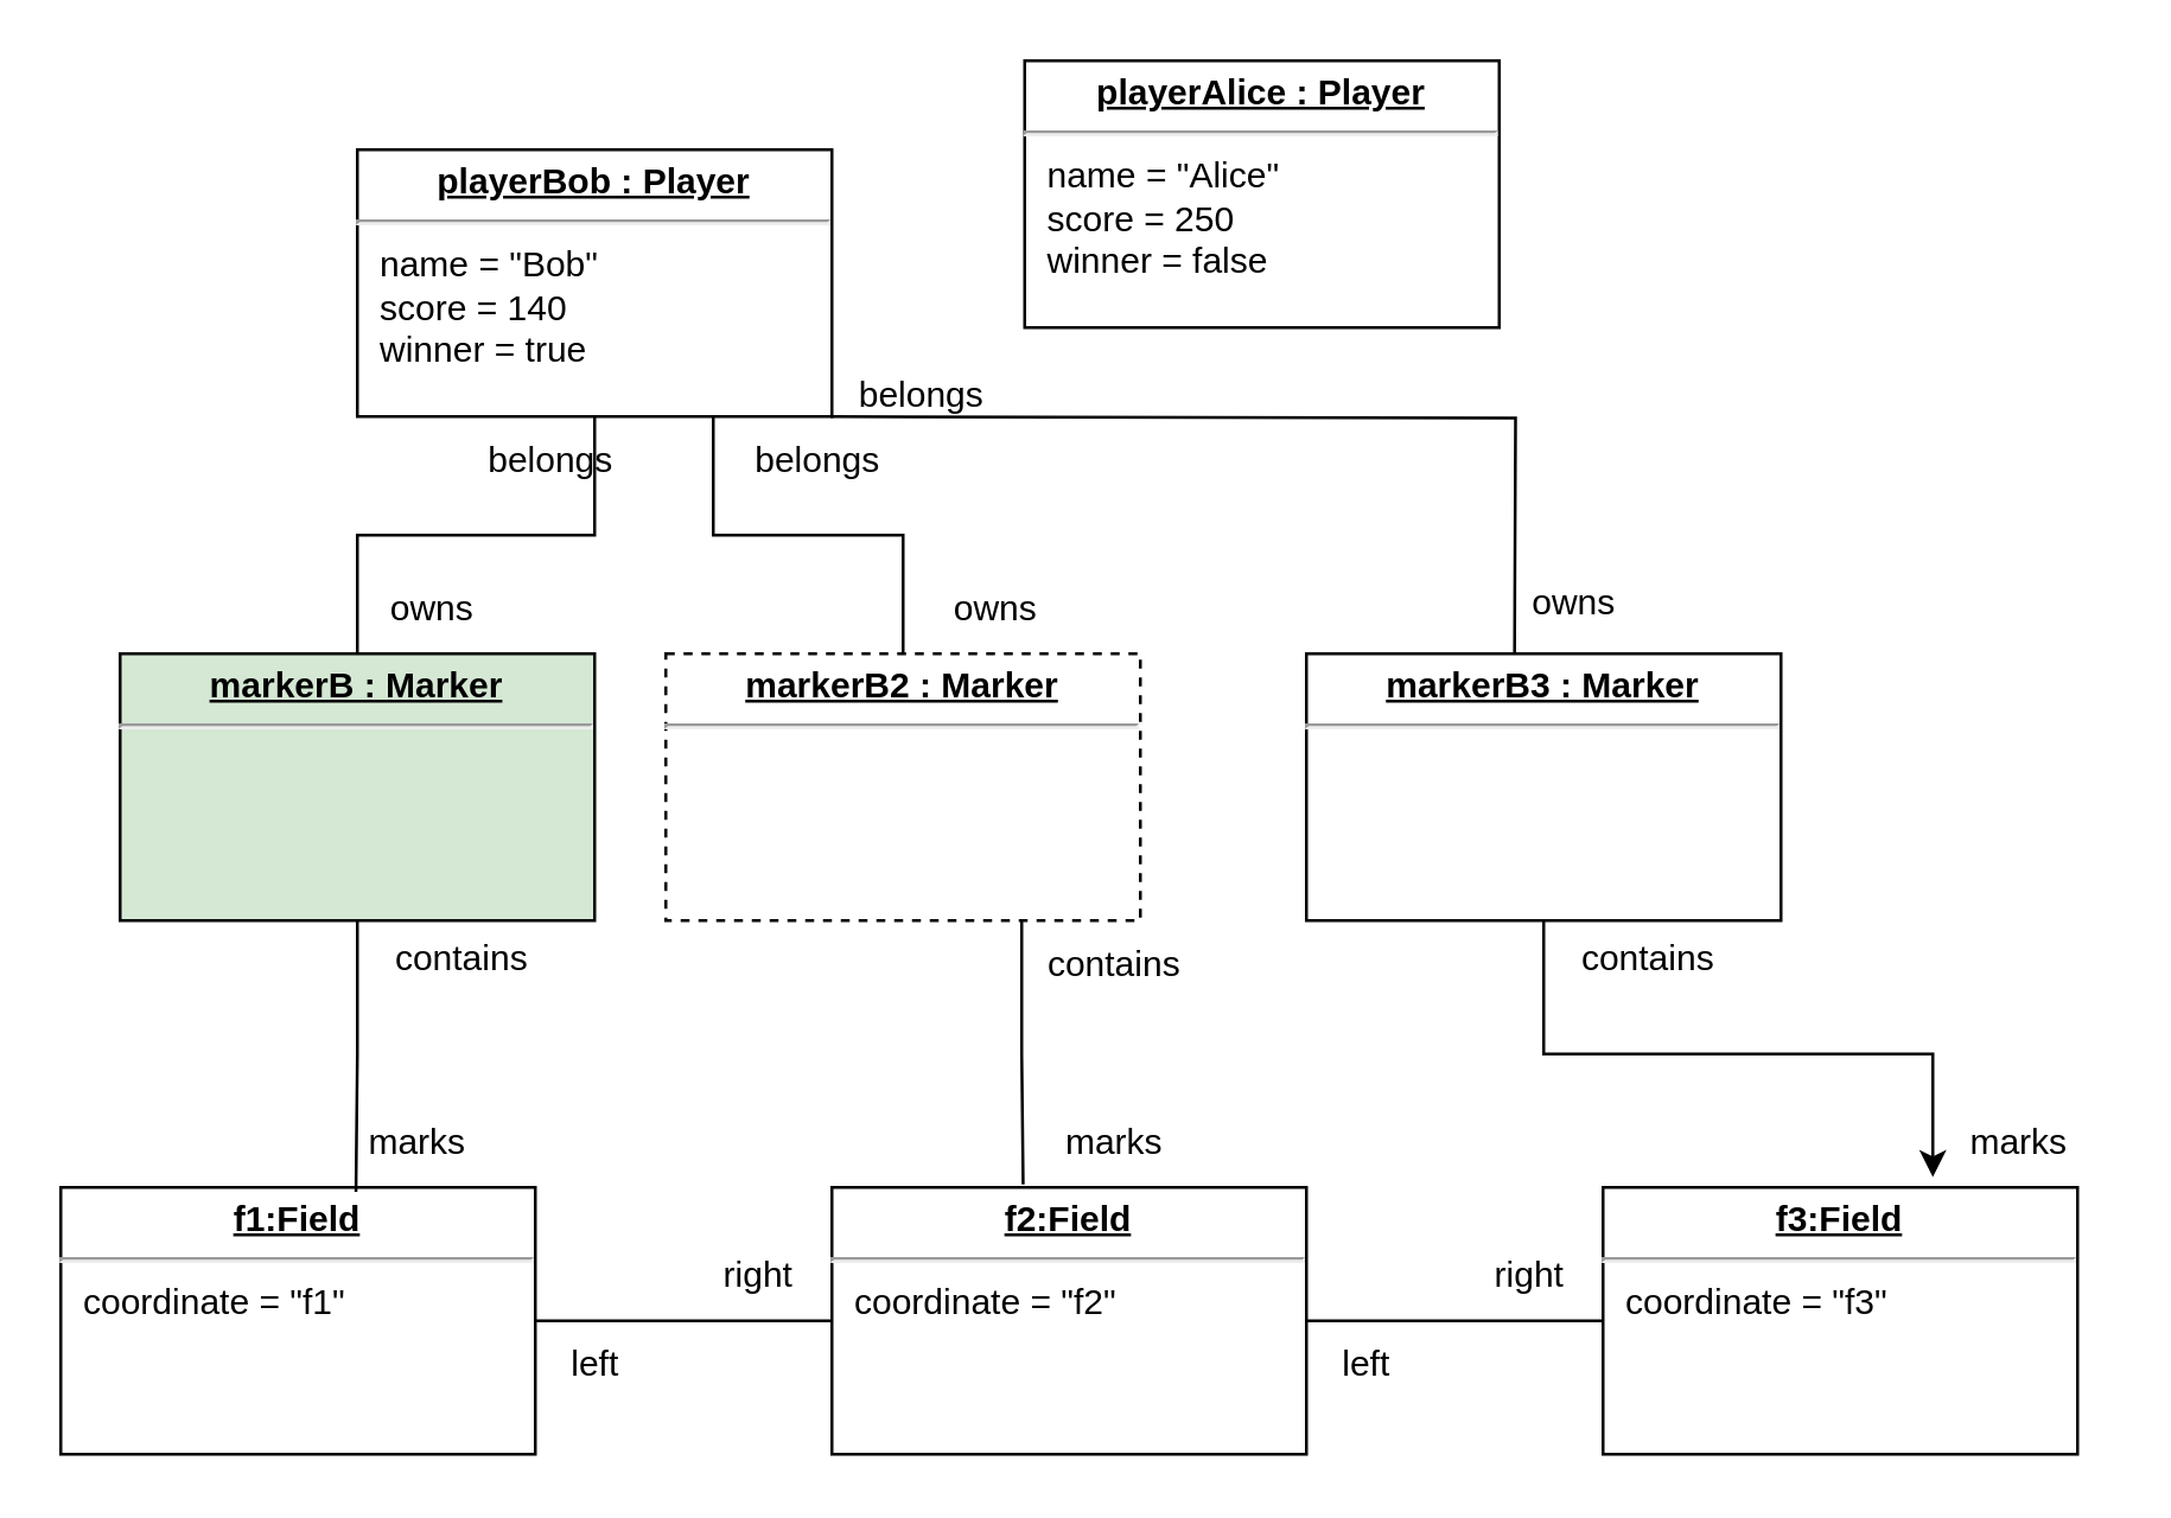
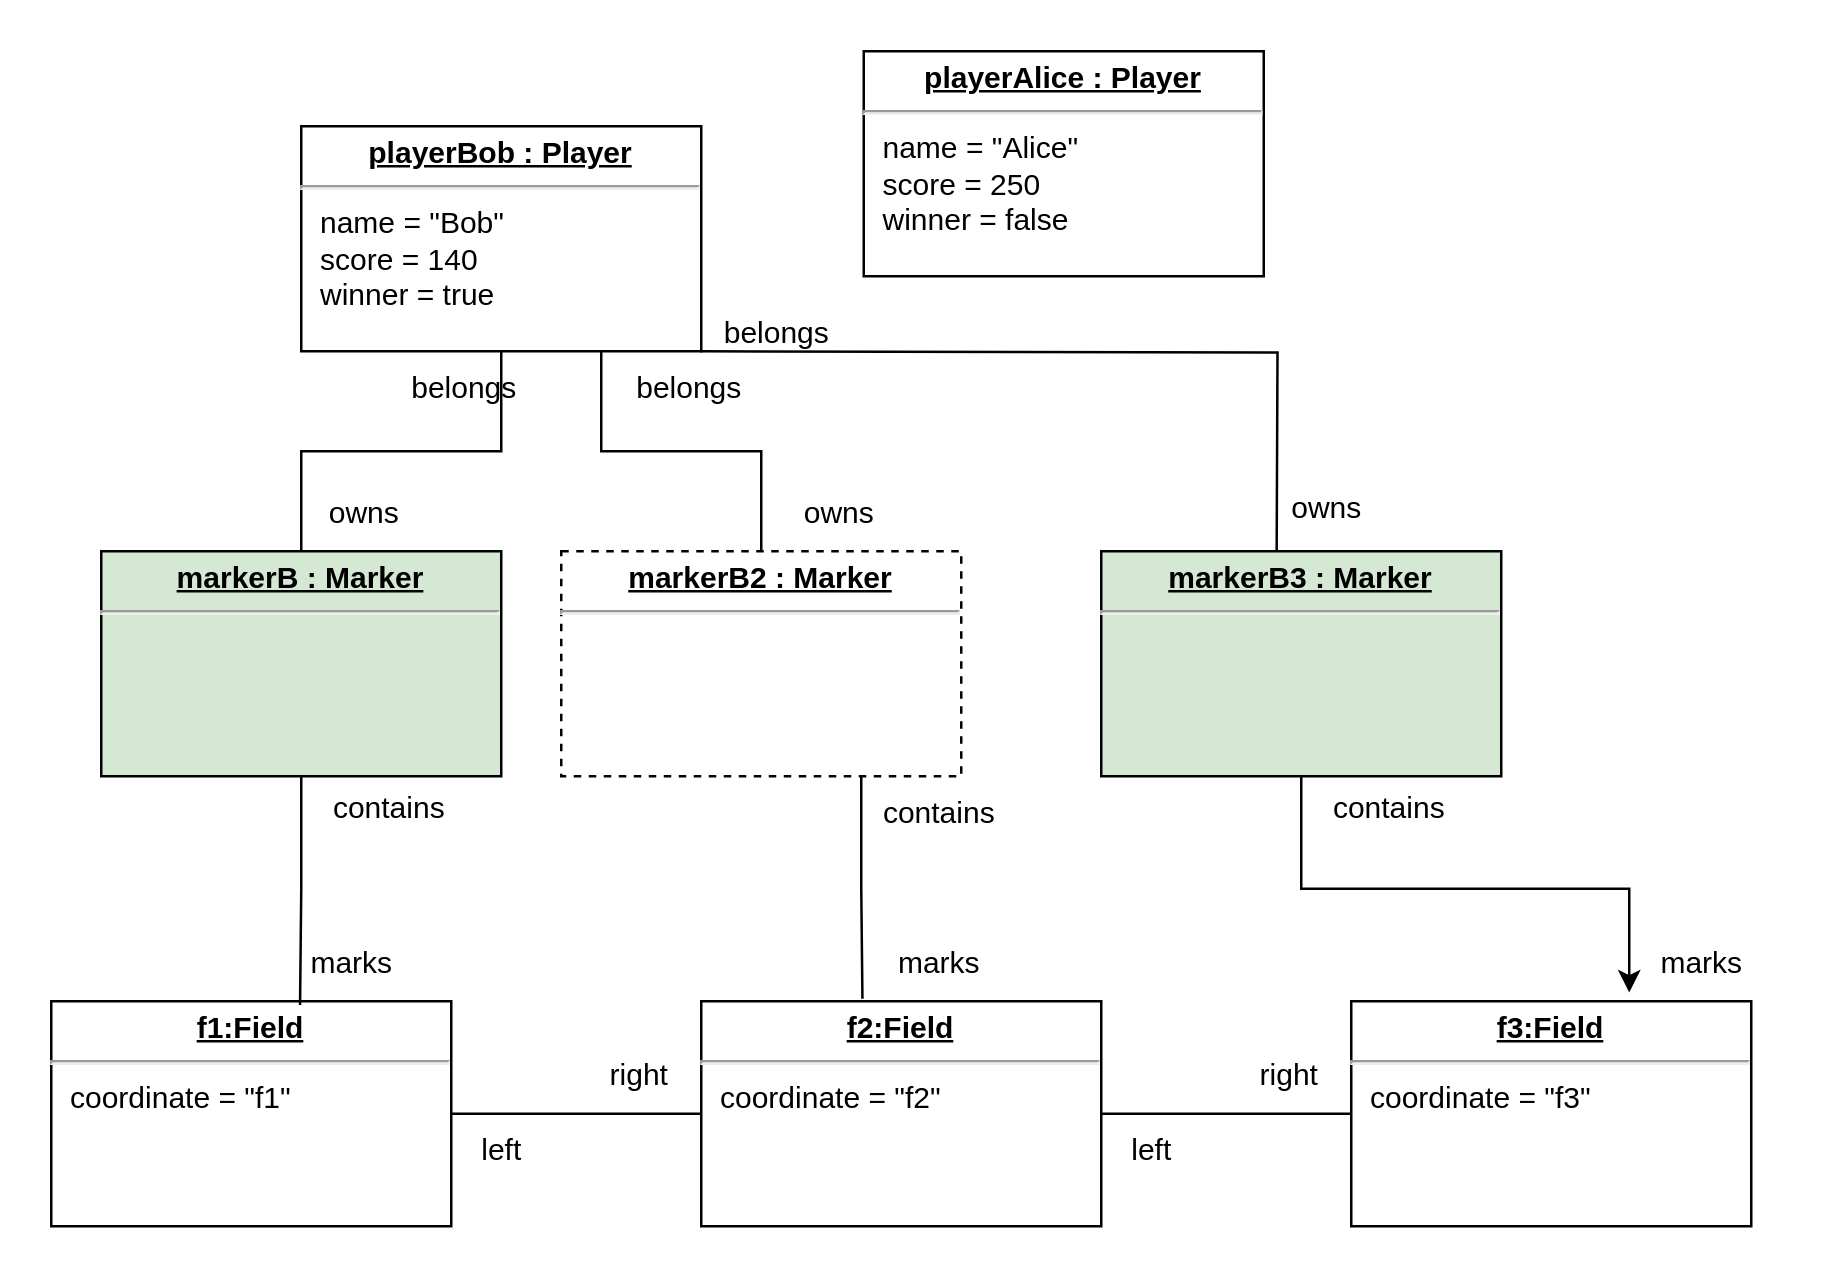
  <mxCell id="0" />
  <mxCell id="1" parent="0" />
  <mxCell id="2" style="edgeStyle=orthogonalEdgeStyle;rounded=0;orthogonalLoop=1;jettySize=auto;html=1;exitX=1;exitY=0.5;exitDx=0;exitDy=0;entryX=0.44;entryY=-0.011;entryDx=0;entryDy=0;entryPerimeter=0;" edge="1" parent="1"><mxGeometry relative="1" as="geometry"><mxPoint x="509.98" y="264.01" as="targetPoint" /><mxPoint x="279.58" y="140" as="sourcePoint" /></mxGeometry></mxCell>
  <mxCell id="3" value="&lt;p style=&quot;margin:0px;margin-top:4px;text-align:center;text-decoration:underline;&quot;&gt;&lt;b&gt;playerBob : Player&lt;/b&gt;&lt;/p&gt;&lt;hr&gt;&lt;p style=&quot;margin:0px;margin-left:8px;&quot;&gt;name = &quot;Bob&quot;&lt;/p&gt;&lt;p style=&quot;margin:0px;margin-left:8px;&quot;&gt;score = 140&lt;br&gt;winner = true&lt;br&gt;&lt;br&gt;&lt;/p&gt;" style="verticalAlign=top;align=left;overflow=fill;fontSize=12;fontFamily=Helvetica;html=1;whiteSpace=wrap;" vertex="1" parent="1"><mxGeometry x="120" y="50" width="160" height="90" as="geometry" /></mxCell>
  <mxCell id="4" style="edgeStyle=orthogonalEdgeStyle;rounded=0;orthogonalLoop=1;jettySize=auto;html=1;exitX=1;exitY=0.5;exitDx=0;exitDy=0;entryX=0;entryY=0.5;entryDx=0;entryDy=0;endArrow=none;endFill=0;" edge="1" parent="1" source="5" target="8"><mxGeometry relative="1" as="geometry" /></mxCell>
  <mxCell id="5" value="&lt;p style=&quot;margin:0px;margin-top:4px;text-align:center;text-decoration:underline;&quot;&gt;&lt;b&gt;f1:Field&lt;/b&gt;&lt;/p&gt;&lt;hr&gt;&lt;p style=&quot;margin:0px;margin-left:8px;&quot;&gt;coordinate = &quot;f1&quot;&lt;br&gt;&lt;/p&gt;" style="verticalAlign=top;align=left;overflow=fill;fontSize=12;fontFamily=Helvetica;html=1;whiteSpace=wrap;" vertex="1" parent="1"><mxGeometry x="20" y="400" width="160" height="90" as="geometry" /></mxCell>
  <mxCell id="6" value="&lt;p style=&quot;margin:0px;margin-top:4px;text-align:center;text-decoration:underline;&quot;&gt;&lt;b&gt;playerAlice : Player&lt;/b&gt;&lt;/p&gt;&lt;hr&gt;&lt;p style=&quot;margin:0px;margin-left:8px;&quot;&gt;name = &quot;Alice&quot;&lt;/p&gt;&lt;p style=&quot;margin:0px;margin-left:8px;&quot;&gt;score = 250&lt;br&gt;winner = false&lt;br&gt;&lt;/p&gt;" style="verticalAlign=top;align=left;overflow=fill;fontSize=12;fontFamily=Helvetica;html=1;whiteSpace=wrap;" vertex="1" parent="1"><mxGeometry x="345" y="20" width="160" height="90" as="geometry" /></mxCell>
  <mxCell id="7" style="edgeStyle=orthogonalEdgeStyle;rounded=0;orthogonalLoop=1;jettySize=auto;html=1;exitX=1;exitY=0.5;exitDx=0;exitDy=0;entryX=0;entryY=0.5;entryDx=0;entryDy=0;endArrow=none;endFill=0;" edge="1" parent="1" source="8" target="9"><mxGeometry relative="1" as="geometry" /></mxCell>
  <mxCell id="8" value="&lt;p style=&quot;margin:0px;margin-top:4px;text-align:center;text-decoration:underline;&quot;&gt;&lt;b&gt;f2:Field&lt;/b&gt;&lt;/p&gt;&lt;hr&gt;&lt;p style=&quot;margin:0px;margin-left:8px;&quot;&gt;coordinate = &quot;f2&quot;&lt;br&gt;&lt;/p&gt;" style="verticalAlign=top;align=left;overflow=fill;fontSize=12;fontFamily=Helvetica;html=1;whiteSpace=wrap;" vertex="1" parent="1"><mxGeometry x="280" y="400" width="160" height="90" as="geometry" /></mxCell>
  <mxCell id="9" value="&lt;p style=&quot;margin:0px;margin-top:4px;text-align:center;text-decoration:underline;&quot;&gt;&lt;b&gt;f3:Field&lt;/b&gt;&lt;/p&gt;&lt;hr&gt;&lt;p style=&quot;margin:0px;margin-left:8px;&quot;&gt;coordinate = &quot;f3&quot;&lt;br&gt;&lt;/p&gt;" style="verticalAlign=top;align=left;overflow=fill;fontSize=12;fontFamily=Helvetica;html=1;whiteSpace=wrap;" vertex="1" parent="1"><mxGeometry x="540" y="400" width="160" height="90" as="geometry" /></mxCell>
  <mxCell id="10" value="right" style="text;html=1;align=center;verticalAlign=middle;resizable=0;points=[];autosize=1;strokeColor=none;fillColor=none;" vertex="1" parent="1"><mxGeometry x="230" y="415" width="50" height="30" as="geometry" /></mxCell>
  <mxCell id="11" value="&lt;div&gt;left&lt;/div&gt;" style="text;html=1;align=center;verticalAlign=middle;resizable=0;points=[];autosize=1;strokeColor=none;fillColor=none;" vertex="1" parent="1"><mxGeometry x="180" y="445" width="40" height="30" as="geometry" /></mxCell>
  <mxCell id="12" value="right" style="text;html=1;align=center;verticalAlign=middle;resizable=0;points=[];autosize=1;strokeColor=none;fillColor=none;" vertex="1" parent="1"><mxGeometry x="490" y="415" width="50" height="30" as="geometry" /></mxCell>
  <mxCell id="13" value="&lt;div&gt;left&lt;/div&gt;" style="text;html=1;align=center;verticalAlign=middle;resizable=0;points=[];autosize=1;strokeColor=none;fillColor=none;" vertex="1" parent="1"><mxGeometry x="440" y="445" width="40" height="30" as="geometry" /></mxCell>
  <mxCell id="14" style="edgeStyle=orthogonalEdgeStyle;rounded=0;orthogonalLoop=1;jettySize=auto;html=1;exitX=0.5;exitY=0;exitDx=0;exitDy=0;endArrow=none;endFill=0;" edge="1" parent="1" source="15" target="3"><mxGeometry relative="1" as="geometry" /></mxCell>
  <mxCell id="15" value="&lt;p style=&quot;margin:0px;margin-top:4px;text-align:center;text-decoration:underline;&quot;&gt;&lt;b&gt;markerB : Marker&lt;/b&gt;&lt;/p&gt;&lt;hr&gt;&lt;p style=&quot;margin:0px;margin-left:8px;&quot;&gt;&lt;br&gt;&lt;/p&gt;" style="verticalAlign=top;align=left;overflow=fill;fontSize=12;fontFamily=Helvetica;html=1;whiteSpace=wrap;fillColor=#d5e8d4;" vertex="1" parent="1"><mxGeometry x="40" y="220" width="160" height="90" as="geometry" /></mxCell>
  <mxCell id="16" value="&lt;div&gt;belongs&lt;/div&gt;" style="text;html=1;align=center;verticalAlign=middle;resizable=0;points=[];autosize=1;strokeColor=none;fillColor=none;" vertex="1" parent="1"><mxGeometry x="150" y="140" width="70" height="30" as="geometry" /></mxCell>
  <mxCell id="17" value="owns" style="text;html=1;align=center;verticalAlign=middle;resizable=0;points=[];autosize=1;strokeColor=none;fillColor=none;" vertex="1" parent="1"><mxGeometry x="120" y="190" width="50" height="30" as="geometry" /></mxCell>
  <mxCell id="18" style="edgeStyle=orthogonalEdgeStyle;rounded=0;orthogonalLoop=1;jettySize=auto;html=1;exitX=0.5;exitY=0;exitDx=0;exitDy=0;entryX=0.75;entryY=1;entryDx=0;entryDy=0;endArrow=none;endFill=0;" edge="1" parent="1" source="19" target="3"><mxGeometry relative="1" as="geometry"><mxPoint x="250" y="180" as="targetPoint" /></mxGeometry></mxCell>
  <mxCell id="19" value="&lt;p style=&quot;margin:0px;margin-top:4px;text-align:center;text-decoration:underline;&quot;&gt;&lt;b&gt;markerB2 : Marker&lt;/b&gt;&lt;/p&gt;&lt;hr&gt;&lt;p style=&quot;margin:0px;margin-left:8px;&quot;&gt;&lt;br&gt;&lt;/p&gt;" style="verticalAlign=top;align=left;overflow=fill;fontSize=12;fontFamily=Helvetica;html=1;whiteSpace=wrap;dashed=1;" vertex="1" parent="1"><mxGeometry x="224" y="220" width="160" height="90" as="geometry" /></mxCell>
  <mxCell id="20" value="&lt;div&gt;belongs&lt;/div&gt;" style="text;html=1;align=center;verticalAlign=middle;resizable=0;points=[];autosize=1;strokeColor=none;fillColor=none;" vertex="1" parent="1"><mxGeometry x="240" y="140" width="70" height="30" as="geometry" /></mxCell>
  <mxCell id="21" value="owns" style="text;html=1;align=center;verticalAlign=middle;resizable=0;points=[];autosize=1;strokeColor=none;fillColor=none;" vertex="1" parent="1"><mxGeometry x="310" y="190" width="50" height="30" as="geometry" /></mxCell>
  <mxCell id="22" style="edgeStyle=orthogonalEdgeStyle;rounded=0;orthogonalLoop=1;jettySize=auto;html=1;exitX=0.5;exitY=1;exitDx=0;exitDy=0;entryX=0.622;entryY=0.017;entryDx=0;entryDy=0;entryPerimeter=0;endArrow=none;endFill=0;" edge="1" parent="1" source="15" target="5"><mxGeometry relative="1" as="geometry" /></mxCell>
  <mxCell id="23" value="&lt;div&gt;marks&lt;/div&gt;" style="text;html=1;align=center;verticalAlign=middle;resizable=0;points=[];autosize=1;strokeColor=none;fillColor=none;" vertex="1" parent="1"><mxGeometry x="110" y="370" width="60" height="30" as="geometry" /></mxCell>
  <mxCell id="24" value="contains" style="text;html=1;align=center;verticalAlign=middle;resizable=0;points=[];autosize=1;strokeColor=none;fillColor=none;" vertex="1" parent="1"><mxGeometry x="120" y="308" width="70" height="30" as="geometry" /></mxCell>
  <mxCell id="25" style="edgeStyle=orthogonalEdgeStyle;rounded=0;orthogonalLoop=1;jettySize=auto;html=1;exitX=0.75;exitY=1;exitDx=0;exitDy=0;entryX=0.403;entryY=-0.011;entryDx=0;entryDy=0;entryPerimeter=0;endArrow=none;endFill=0;" edge="1" parent="1" source="19" target="8"><mxGeometry relative="1" as="geometry" /></mxCell>
  <mxCell id="26" value="contains" style="text;html=1;align=center;verticalAlign=middle;resizable=0;points=[];autosize=1;strokeColor=none;fillColor=none;" vertex="1" parent="1"><mxGeometry x="340" y="310" width="70" height="30" as="geometry" /></mxCell>
  <mxCell id="27" value="&lt;div&gt;marks&lt;/div&gt;" style="text;html=1;align=center;verticalAlign=middle;resizable=0;points=[];autosize=1;strokeColor=none;fillColor=none;" vertex="1" parent="1"><mxGeometry x="345" y="370" width="60" height="30" as="geometry" /></mxCell>
  <mxCell id="28" style="edgeStyle=orthogonalEdgeStyle;rounded=0;orthogonalLoop=1;jettySize=auto;html=1;entryX=0.695;entryY=-0.039;entryDx=0;entryDy=0;entryPerimeter=0;" edge="1" parent="1" source="29" target="9"><mxGeometry relative="1" as="geometry"><mxPoint x="650" y="265" as="targetPoint" /></mxGeometry></mxCell>
- <mxCell id="29" value="&lt;p style=&quot;margin:0px;margin-top:4px;text-align:center;text-decoration:underline;&quot;&gt;&lt;b&gt;markerB3 : Marker&lt;/b&gt;&lt;/p&gt;&lt;hr&gt;&lt;p style=&quot;margin:0px;margin-left:8px;&quot;&gt;&lt;br&gt;&lt;/p&gt;" style="verticalAlign=top;align=left;overflow=fill;fontSize=12;fontFamily=Helvetica;html=1;whiteSpace=wrap;" vertex="1" parent="1"><mxGeometry x="440" y="220" width="160" height="90" as="geometry" /></mxCell>
+ <mxCell id="29" value="&lt;p style=&quot;margin:0px;margin-top:4px;text-align:center;text-decoration:underline;&quot;&gt;&lt;b&gt;markerB3 : Marker&lt;/b&gt;&lt;/p&gt;&lt;hr&gt;&lt;p style=&quot;margin:0px;margin-left:8px;&quot;&gt;&lt;br&gt;&lt;/p&gt;" style="verticalAlign=top;align=left;overflow=fill;fontSize=12;fontFamily=Helvetica;html=1;whiteSpace=wrap;fillColor=#d5e8d4;" vertex="1" parent="1"><mxGeometry x="440" y="220" width="160" height="90" as="geometry" /></mxCell>
  <mxCell id="30" value="&lt;div&gt;owns&lt;/div&gt;" style="text;html=1;align=center;verticalAlign=middle;resizable=0;points=[];autosize=1;strokeColor=none;fillColor=none;" vertex="1" parent="1"><mxGeometry x="505" y="188" width="50" height="30" as="geometry" /></mxCell>
  <mxCell id="31" value="belongs" style="text;html=1;align=center;verticalAlign=middle;resizable=0;points=[];autosize=1;strokeColor=none;fillColor=none;" vertex="1" parent="1"><mxGeometry x="275" y="118" width="70" height="30" as="geometry" /></mxCell>
  <mxCell id="32" value="contains" style="text;html=1;align=center;verticalAlign=middle;resizable=0;points=[];autosize=1;strokeColor=none;fillColor=none;" vertex="1" parent="1"><mxGeometry x="520" y="308" width="70" height="30" as="geometry" /></mxCell>
  <mxCell id="33" value="&lt;div&gt;marks&lt;/div&gt;" style="text;html=1;align=center;verticalAlign=middle;resizable=0;points=[];autosize=1;strokeColor=none;fillColor=none;" vertex="1" parent="1"><mxGeometry x="650" y="370" width="60" height="30" as="geometry" /></mxCell>
